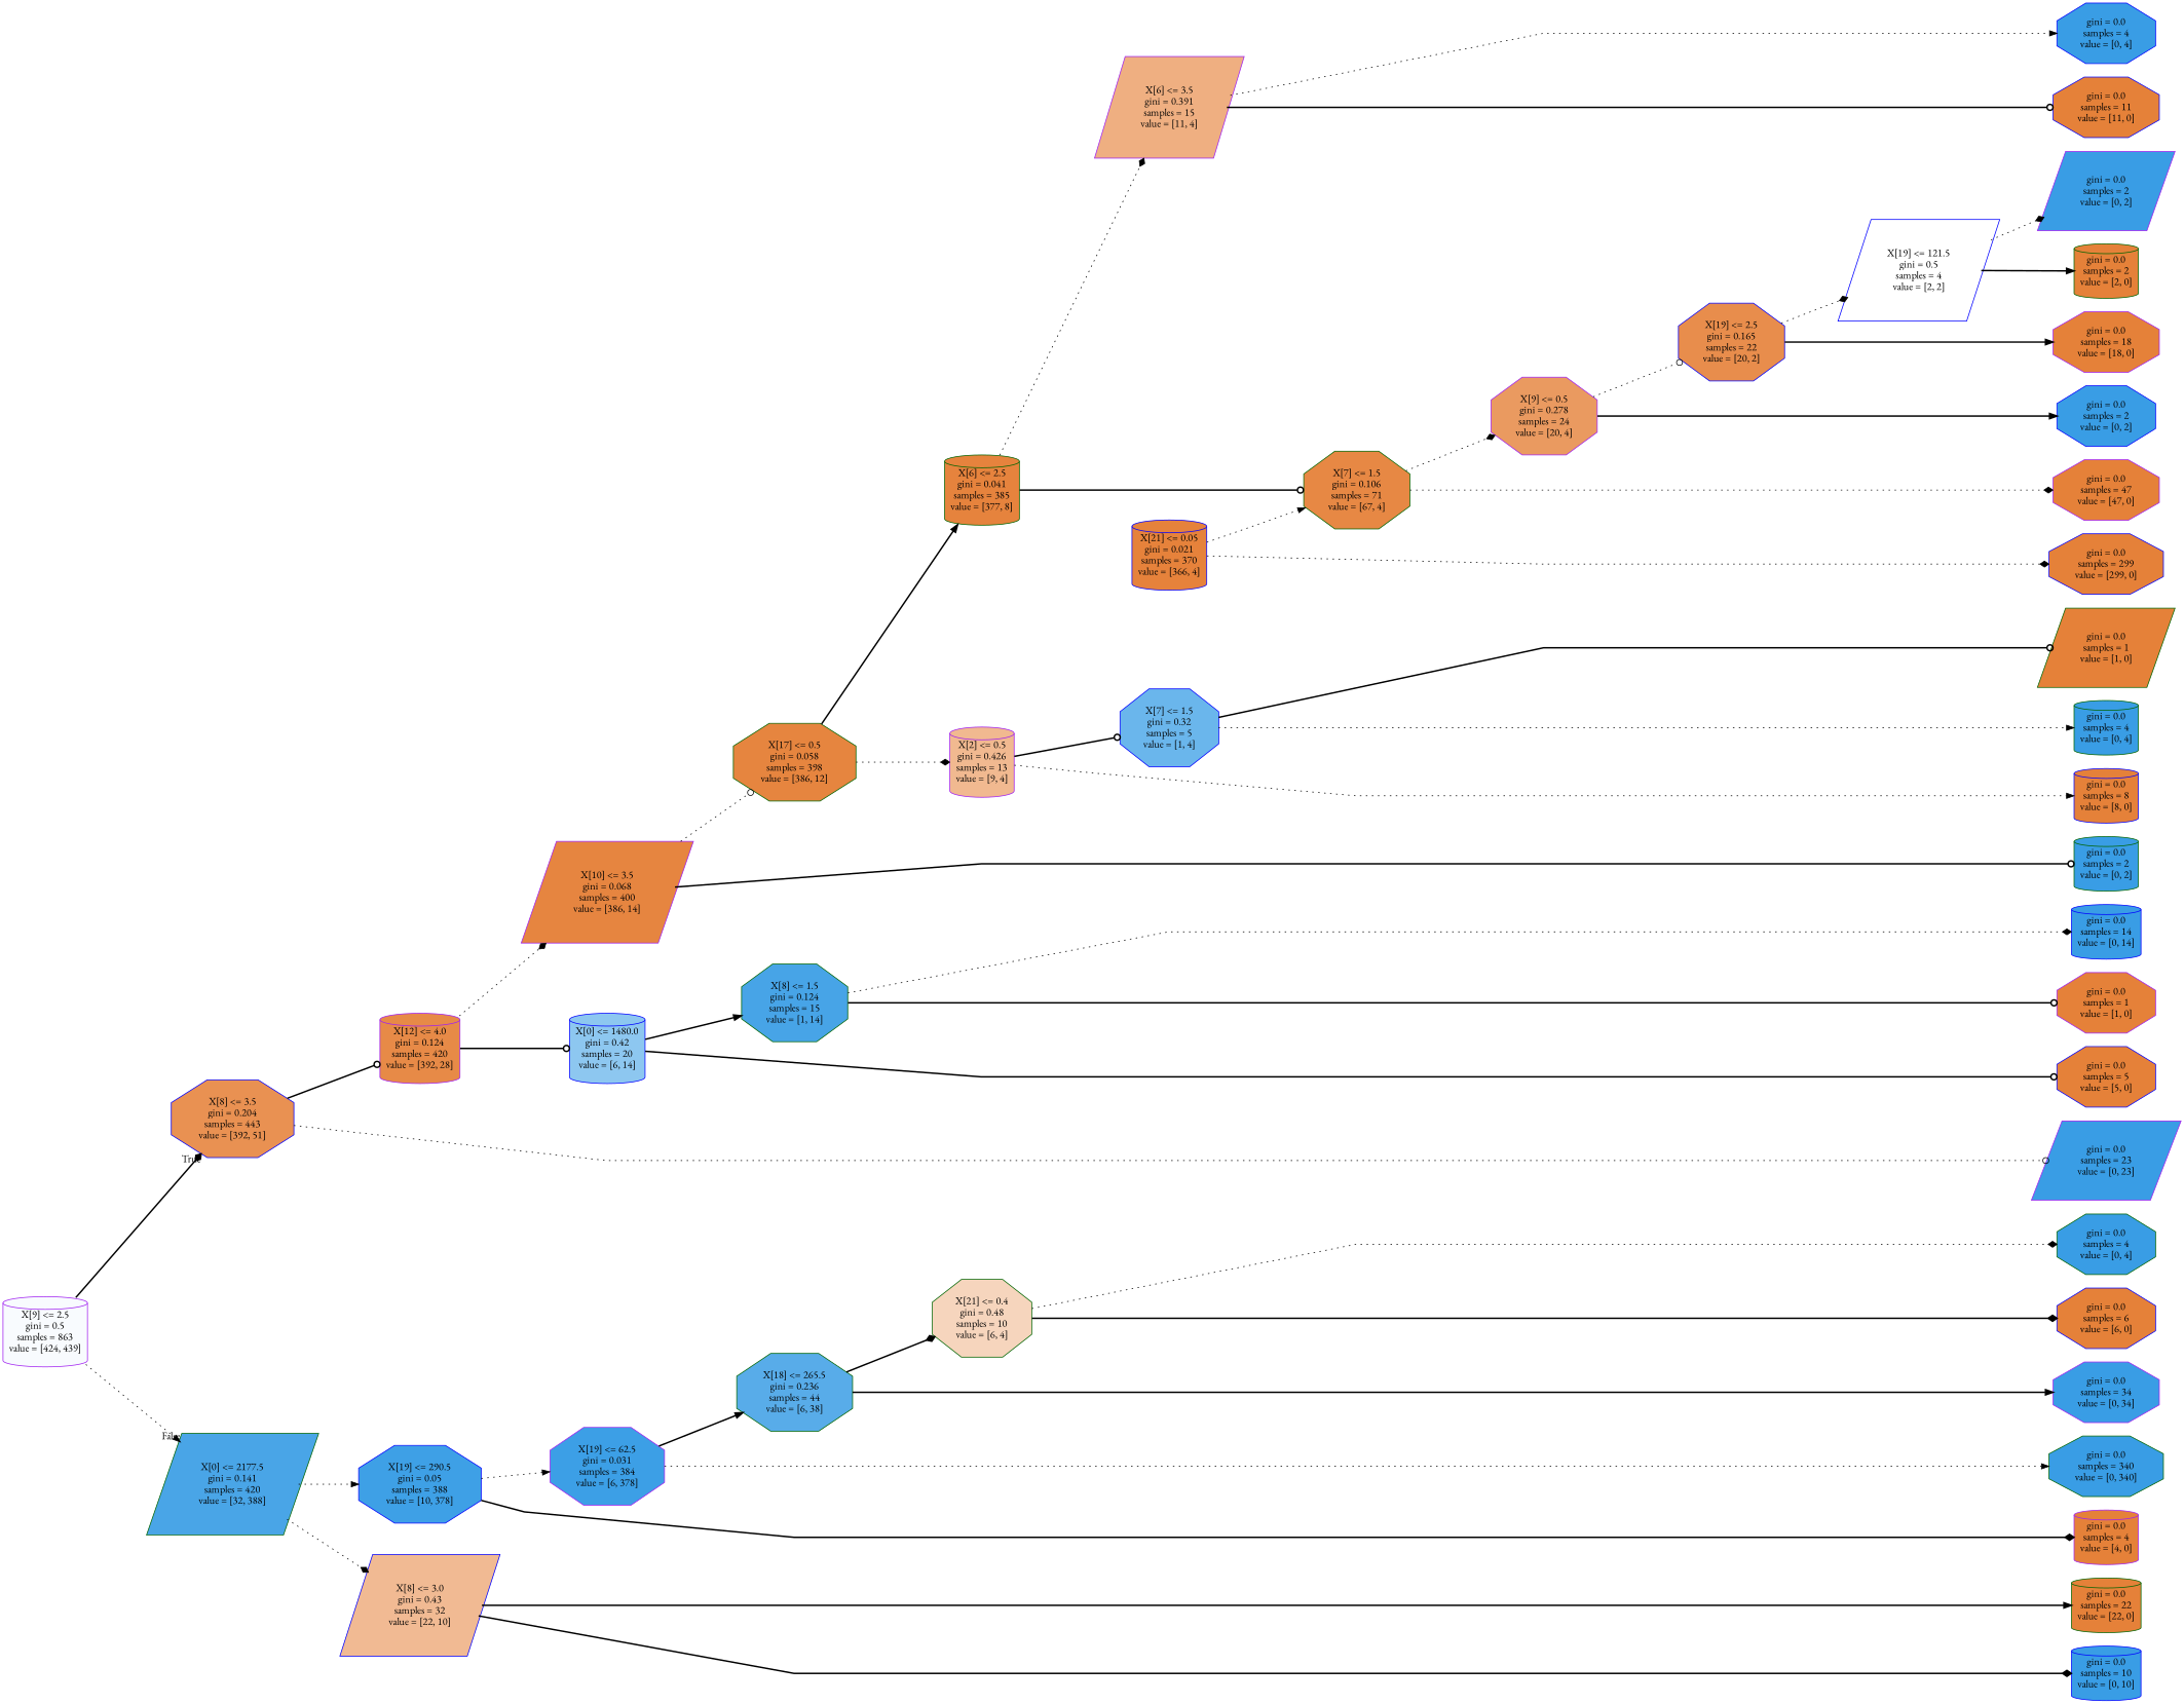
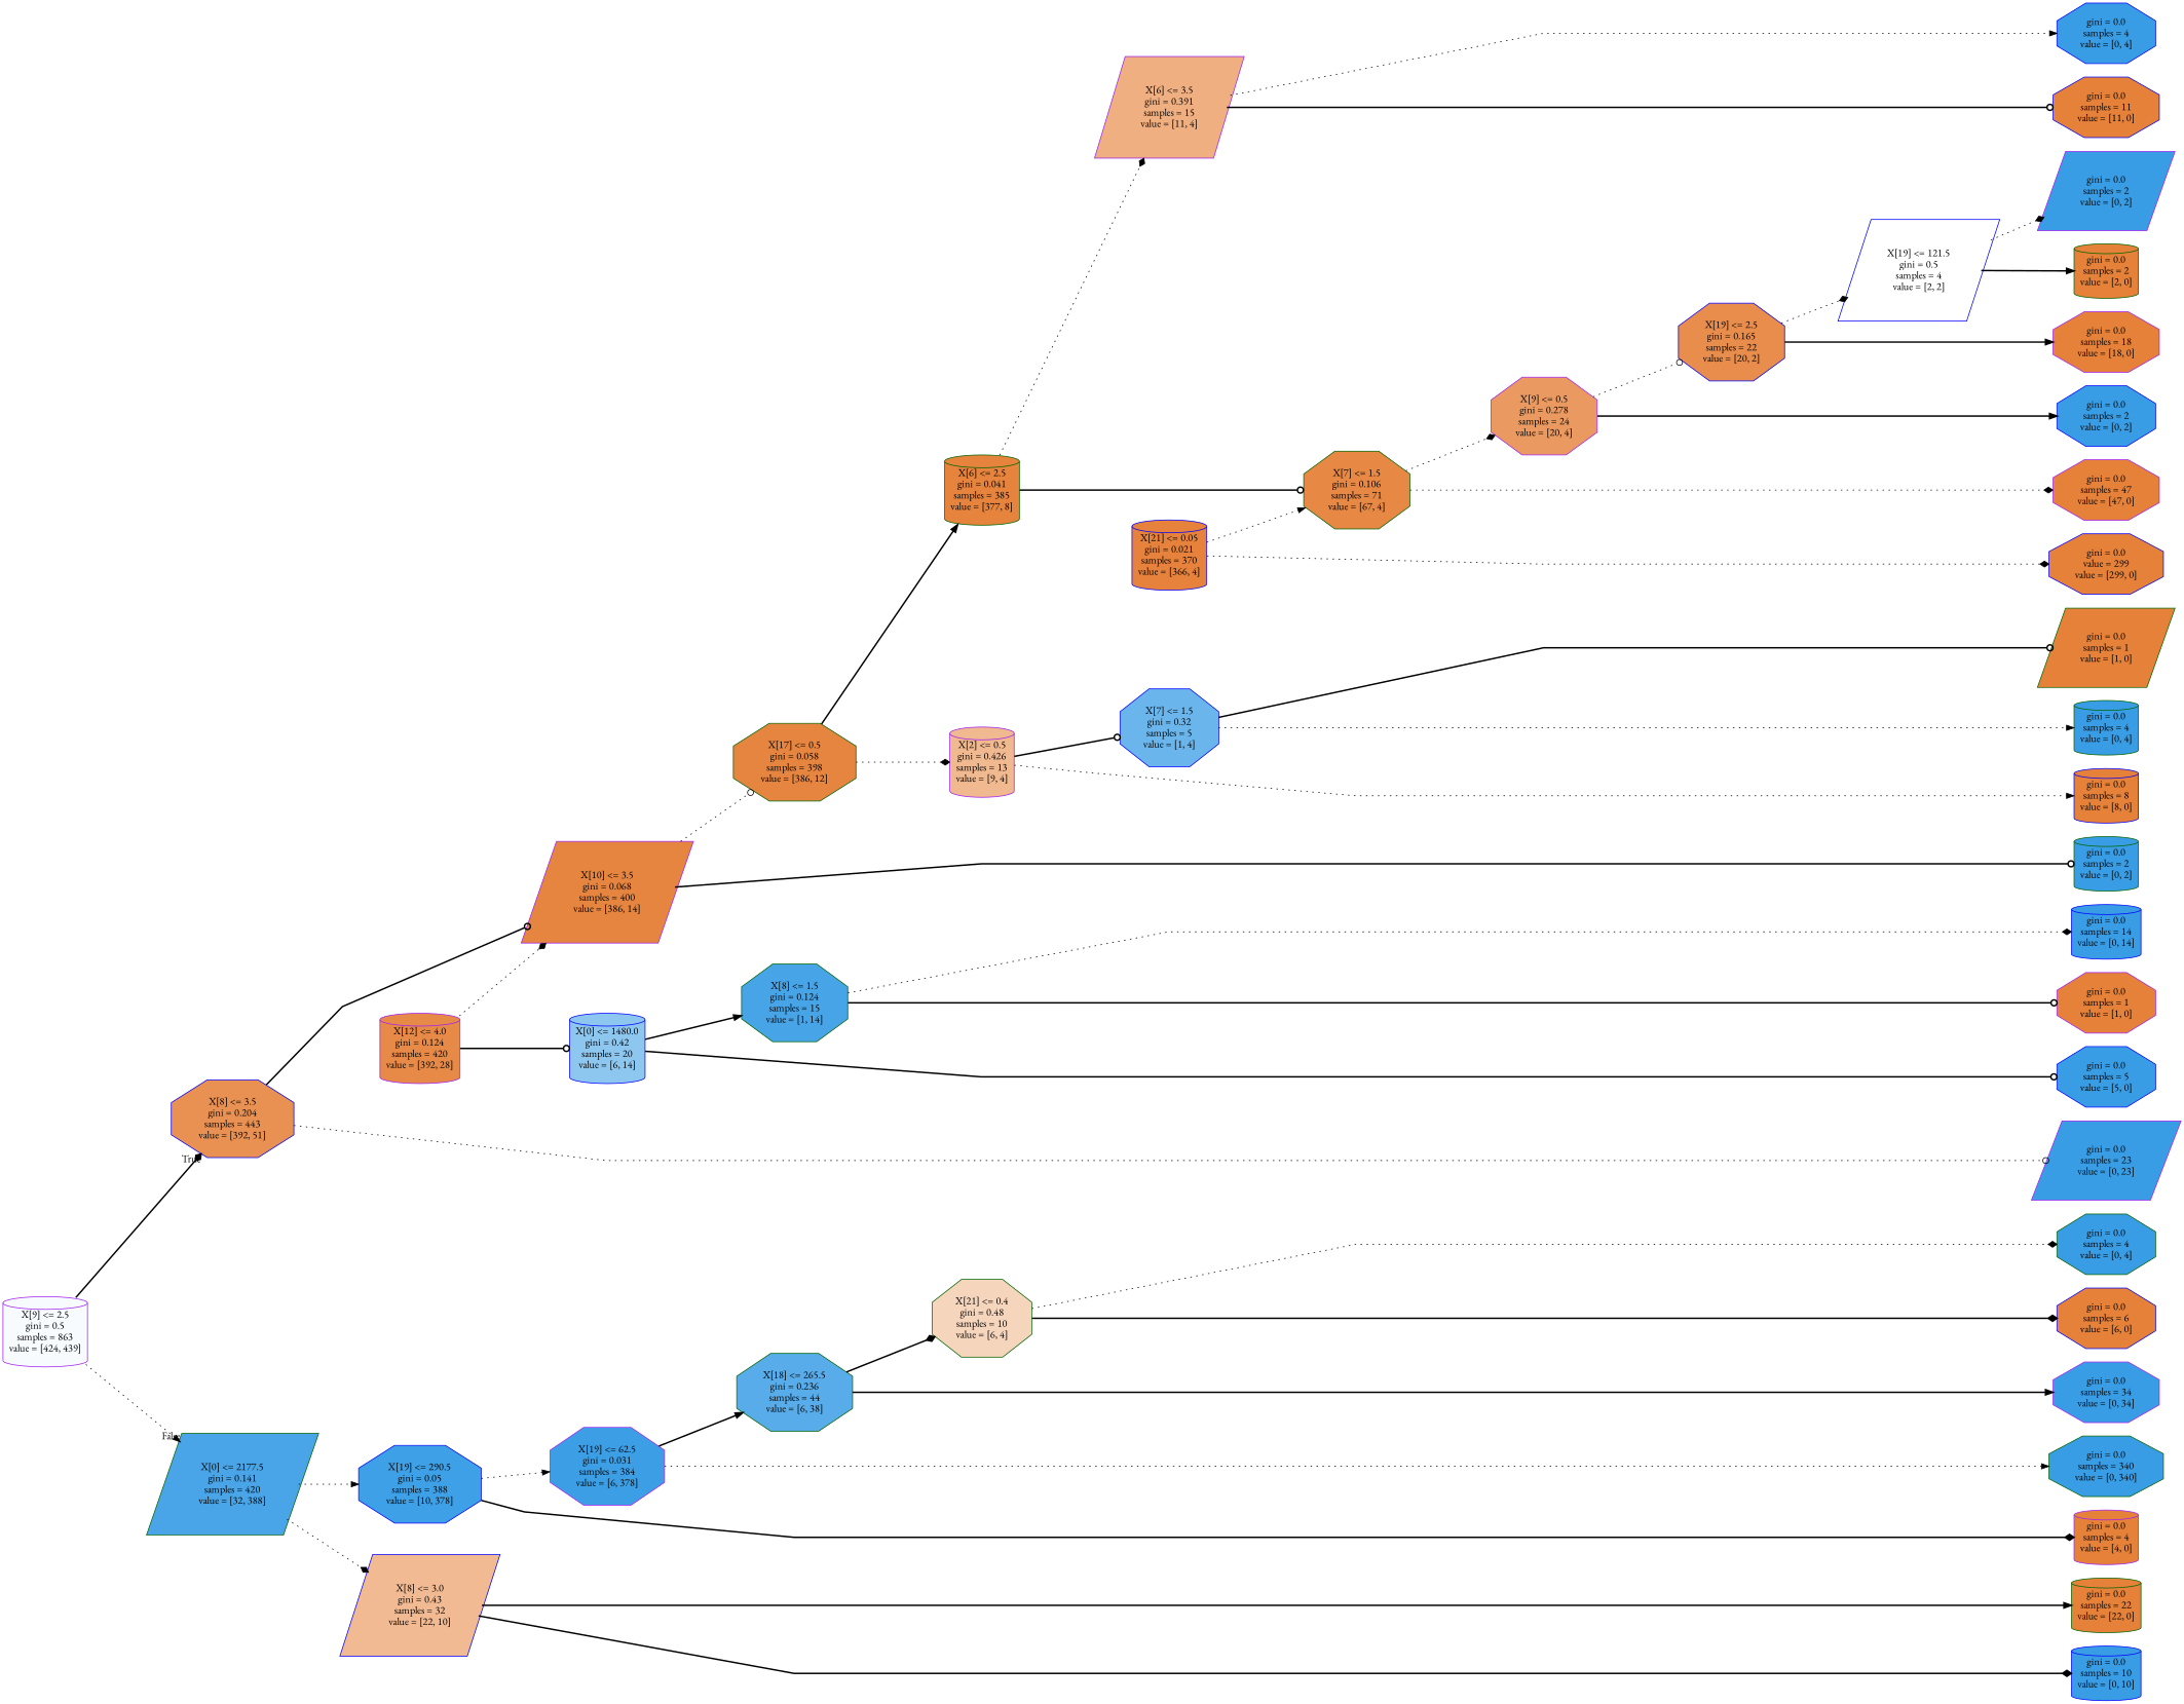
  digraph {
    fontname="EB Garamond"
    rankdir=LR
    ranksep=equally
    splines=polyline
    node [color=blue fillcolor="#e58139ff" fontname="EB Garamond" shape=octagon style=filled]
    edge [arrowhead=diamond fontname="EB Garamond" style=bold]
    n1 [color=purple fillcolor="#399de509" label="X[9] <= 2.5\ngini = 0.5\nsamples = 863\nvalue = [424, 439]" shape=cylinder]
    n2 [fillcolor="#e58139de" label="X[8] <= 3.5\ngini = 0.204\nsamples = 443\nvalue = [392, 51]"]
    n3 [color=darkgreen fillcolor="#399de5ea" label="X[0] <= 2177.5\ngini = 0.141\nsamples = 420\nvalue = [32, 388]" shape=parallelogram]
    n4 [fillcolor="#e5813900" label="X[19] <= 121.5\ngini = 0.5\nsamples = 4\nvalue = [2, 2]" shape=parallelogram]
    n5 [color=purple fillcolor="#e58139ed" label="X[12] <= 4.0\ngini = 0.124\nsamples = 420\nvalue = [392, 28]" shape=cylinder]
    n6 [fillcolor="#399de5f8" label="X[19] <= 290.5\ngini = 0.05\nsamples = 388\nvalue = [10, 378]"]
    n7 [fillcolor="#e581398b" label="X[8] <= 3.0\ngini = 0.43\nsamples = 32\nvalue = [22, 10]" shape=parallelogram]
    n8 [color=purple fillcolor="#e58139f6" label="X[10] <= 3.5\ngini = 0.068\nsamples = 400\nvalue = [386, 14]" shape=parallelogram]
    n9 [fillcolor="#399de592" label="X[0] <= 1480.0\ngini = 0.42\nsamples = 20\nvalue = [6, 14]" shape=cylinder]
    n10 [color=purple fillcolor="#399de5fb" label="X[19] <= 62.5\ngini = 0.031\nsamples = 384\nvalue = [6, 378]"]
    n11 [color=darkgreen fillcolor="#e58139f7" label="X[17] <= 0.5\ngini = 0.058\nsamples = 398\nvalue = [386, 12]"]
    n12 [color=darkgreen fillcolor="#399de5ed" label="X[8] <= 1.5\ngini = 0.124\nsamples = 15\nvalue = [1, 14]"]
    n13 [color=darkgreen fillcolor="#399de5d7" label="X[18] <= 265.5\ngini = 0.236\nsamples = 44\nvalue = [6, 38]"]
    n14 [color=darkgreen fillcolor="#e58139fa" label="X[6] <= 2.5\ngini = 0.041\nsamples = 385\nvalue = [377, 8]" shape=cylinder]
    n15 [color=purple fillcolor="#e581398e" label="X[2] <= 0.5\ngini = 0.426\nsamples = 13\nvalue = [9, 4]" shape=cylinder]
    n16 [color=darkgreen fillcolor="#e5813955" label="X[21] <= 0.4\ngini = 0.48\nsamples = 10\nvalue = [6, 4]"]
    n17 [fillcolor="#e58139fc" label="X[21] <= 0.05\ngini = 0.021\nsamples = 370\nvalue = [366, 4]" shape=cylinder]
    n18 [color=purple fillcolor="#e58139a2" label="X[6] <= 3.5\ngini = 0.391\nsamples = 15\nvalue = [11, 4]" shape=parallelogram]
    n19 [fillcolor="#399de5bf" label="X[7] <= 1.5\ngini = 0.32\nsamples = 5\nvalue = [1, 4]"]
    n20 [color=darkgreen fillcolor="#e58139f0" label="X[7] <= 1.5\ngini = 0.106\nsamples = 71\nvalue = [67, 4]"]
    n21 [color=purple fillcolor="#e58139cc" label="X[9] <= 0.5\ngini = 0.278\nsamples = 24\nvalue = [20, 4]"]
    n22 [fillcolor="#e58139e6" label="X[19] <= 2.5\ngini = 0.165\nsamples = 22\nvalue = [20, 2]"]
    n23 [color=purple label="gini = 0.0\nsamples = 18\nvalue = [18, 0]"]
    n24 [color=purple fillcolor="#399de5ff" label="gini = 0.0\nsamples = 2\nvalue = [0, 2]" shape=parallelogram]
    n25 [color=darkgreen label="gini = 0.0\nsamples = 2\nvalue = [2, 0]" shape=cylinder]
    n26 [fillcolor="#399de5ff" label="gini = 0.0\nsamples = 2\nvalue = [0, 2]"]
    n27 [color=purple label="gini = 0.0\nsamples = 47\nvalue = [47, 0]"]
-   n28 [label="gini = 0.0\nsamples = 299\nvalue = [299, 0]"]
+   n28 [label="gini = 0.0\nvalue = 299\nvalue = [299, 0]"]
    n29 [fillcolor="#399de5ff" label="gini = 0.0\nsamples = 4\nvalue = [0, 4]"]
    n30 [label="gini = 0.0\nsamples = 11\nvalue = [11, 0]"]
    n31 [color=darkgreen label="gini = 0.0\nsamples = 1\nvalue = [1, 0]" shape=parallelogram]
    n32 [color=darkgreen fillcolor="#399de5ff" label="gini = 0.0\nsamples = 4\nvalue = [0, 4]" shape=cylinder]
    n33 [label="gini = 0.0\nsamples = 8\nvalue = [8, 0]" shape=cylinder]
    n34 [color=darkgreen fillcolor="#399de5ff" label="gini = 0.0\nsamples = 2\nvalue = [0, 2]" shape=cylinder]
    n35 [fillcolor="#399de5ff" label="gini = 0.0\nsamples = 14\nvalue = [0, 14]" shape=cylinder]
    n36 [color=purple label="gini = 0.0\nsamples = 1\nvalue = [1, 0]"]
-   n37 [label="gini = 0.0\nsamples = 5\nvalue = [5, 0]"]
+   n37 [fillcolor="#399de5ff" label="gini = 0.0\nsamples = 5\nvalue = [5, 0]"]
    n38 [color=purple fillcolor="#399de5ff" label="gini = 0.0\nsamples = 23\nvalue = [0, 23]" shape=parallelogram]
    n39 [color=darkgreen fillcolor="#399de5ff" label="gini = 0.0\nsamples = 340\nvalue = [0, 340]"]
    n40 [color=darkgreen fillcolor="#399de5ff" label="gini = 0.0\nsamples = 4\nvalue = [0, 4]"]
    n41 [label="gini = 0.0\nsamples = 6\nvalue = [6, 0]"]
    n42 [color=purple fillcolor="#399de5ff" label="gini = 0.0\nsamples = 34\nvalue = [0, 34]"]
    n43 [color=purple label="gini = 0.0\nsamples = 4\nvalue = [4, 0]" shape=cylinder]
    n44 [color=darkgreen label="gini = 0.0\nsamples = 22\nvalue = [22, 0]" shape=cylinder]
    n45 [fillcolor="#399de5ff" label="gini = 0.0\nsamples = 10\nvalue = [0, 10]" shape=cylinder]
    subgraph sub_1 {
      rank=same
      n1
    }
    subgraph sub_2 {
      rank=same
      n2
      n3
    }
    subgraph sub_3 {
      rank=same
      n4
    }
    subgraph sub_4 {
      rank=same
      n5
      n6
      n7
    }
    subgraph sub_5 {
      rank=same
      n8
      n9
      n10
    }
    subgraph sub_6 {
      rank=same
      n11
      n12
      n13
    }
    subgraph sub_7 {
      rank=same
      n14
      n15
      n16
    }
    subgraph sub_8 {
      rank=same
      n17
      n18
      n19
    }
    subgraph sub_9 {
      rank=same
      n20
    }
    subgraph sub_10 {
      rank=same
      n21
    }
    subgraph sub_11 {
      rank=same
      n22
    }
    subgraph sub_12 {
      rank=same
      n23
      n24
      n25
      n26
      n27
      n28
      n29
      n30
      n31
      n32
      n33
      n34
      n35
      n36
      n37
      n38
      n39
      n40
      n41
      n42
      n43
      n44
      n45
    }
    n1 -> n2 [headlabel=True labelangle=45 labeldistance=2.5]
    n1 -> n3 [arrowhead=normal headlabel=False labelangle=-45 labeldistance=2.5 style=dotted]
-   n2 -> n5 [arrowhead=odot]
+   n2 -> n8 [arrowhead=odot]
    n2 -> n38 [arrowhead=odot style=dotted]
    n3 -> n6 [arrowhead=normal style=dotted]
    n3 -> n7 [style=dotted]
    n4 -> n24 [style=dotted]
    n4 -> n25 [arrowhead=normal]
    n5 -> n8 [style=dotted]
    n5 -> n9 [arrowhead=odot]
    n6 -> n10 [arrowhead=normal style=dotted]
    n6 -> n43
    n7 -> n44 [arrowhead=normal]
    n7 -> n45
    n8 -> n11 [arrowhead=odot style=dotted]
    n8 -> n34 [arrowhead=odot]
    n9 -> n12 [arrowhead=normal]
    n9 -> n37 [arrowhead=odot]
    n10 -> n13 [arrowhead=normal]
    n10 -> n39 [arrowhead=normal style=dotted]
    n11 -> n14 [arrowhead=normal]
    n11 -> n15 [style=dotted]
    n12 -> n35 [style=dotted]
    n12 -> n36 [arrowhead=odot]
    n13 -> n16
    n13 -> n42 [arrowhead=normal]
    n14 -> n18 [style=dotted]
    n14 -> n20 [arrowhead=odot]
    n15 -> n19 [arrowhead=odot]
    n15 -> n33 [arrowhead=normal style=dotted]
    n16 -> n40 [style=dotted]
    n16 -> n41
    n17 -> n20 [arrowhead=normal style=dotted]
    n17 -> n28 [style=dotted]
    n18 -> n29 [arrowhead=normal style=dotted]
    n18 -> n30 [arrowhead=odot]
    n19 -> n31 [arrowhead=odot]
    n19 -> n32 [arrowhead=normal style=dotted]
    n20 -> n21 [style=dotted]
    n20 -> n27 [style=dotted]
    n21 -> n22 [arrowhead=odot style=dotted]
    n21 -> n26 [arrowhead=normal]
    n22 -> n4 [style=dotted]
    n22 -> n23 [arrowhead=normal]
  }
